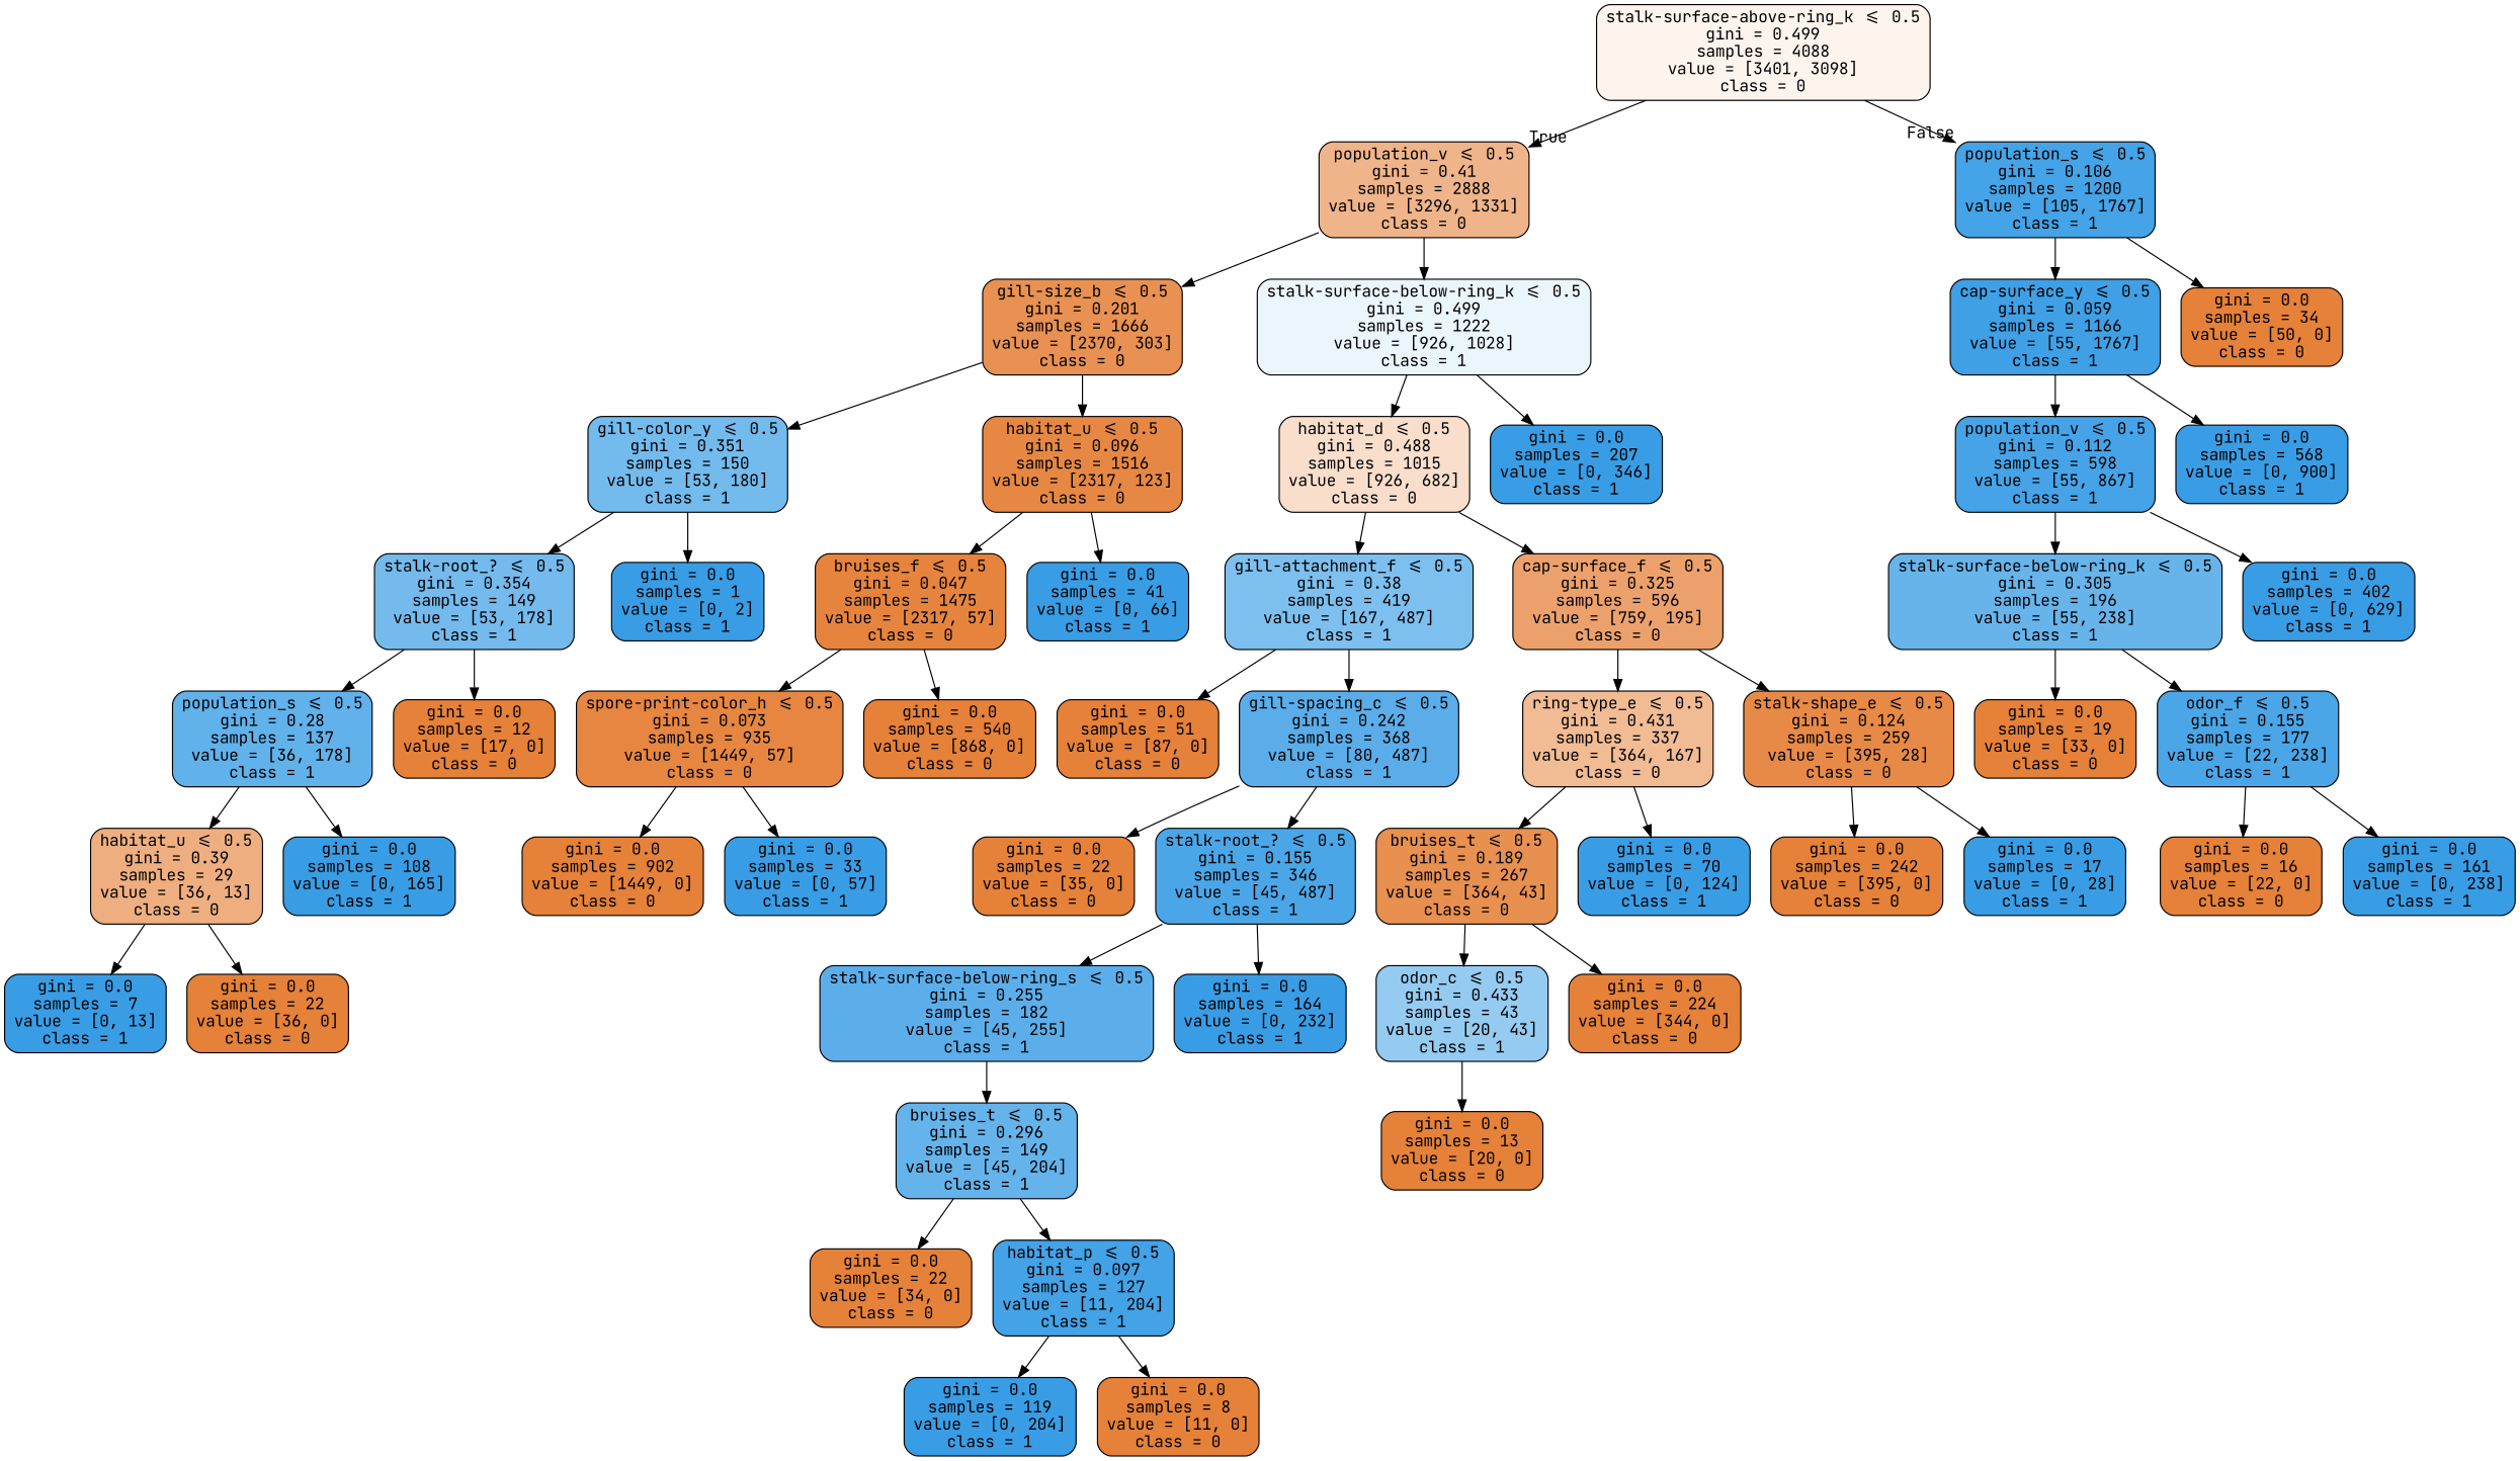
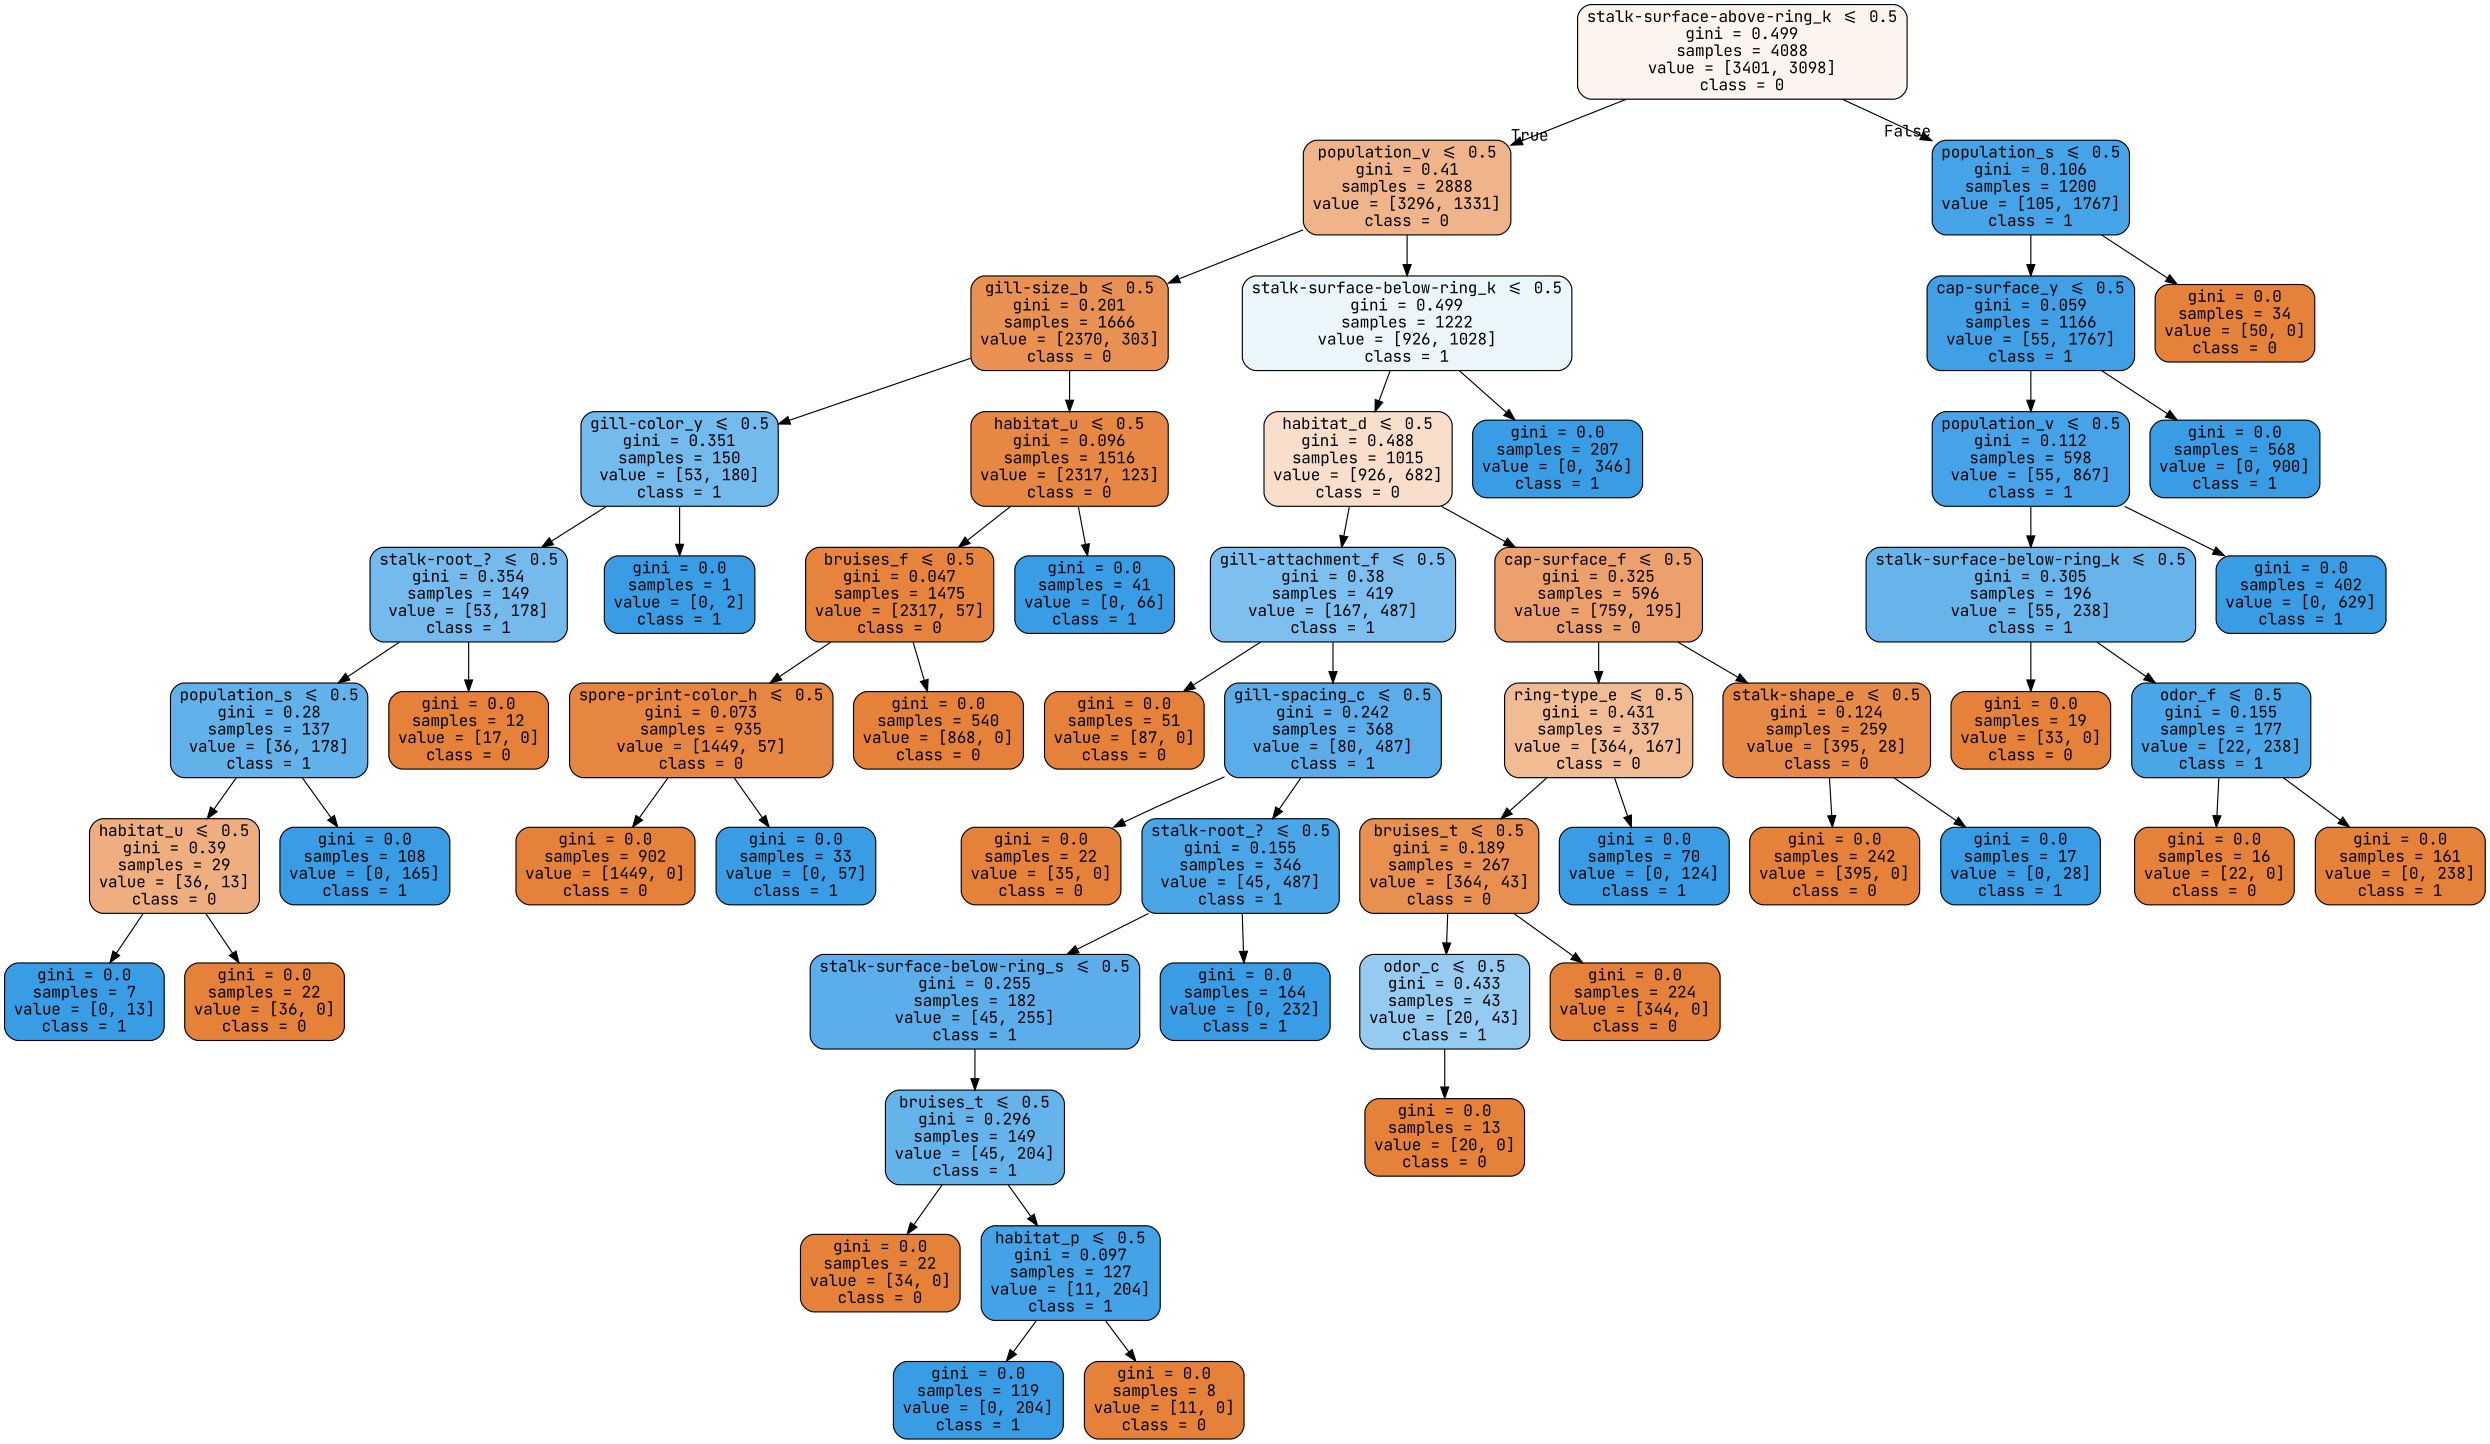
  digraph {
    fontname="JetBrains Mono"
    node [color=black fillcolor="#e58139" fontname="JetBrains Mono" shape=box style="filled, rounded"]
    edge [fontname="JetBrains Mono"]
    n1 [fillcolor="#fdf4ed" label="stalk-surface-above-ring_k <= 0.5\ngini = 0.499\nsamples = 4088\nvalue = [3401, 3098]\nclass = 0"]
    n2 [fillcolor="#efb489" label="population_v <= 0.5\ngini = 0.41\nsamples = 2888\nvalue = [3296, 1331]\nclass = 0"]
    n3 [fillcolor="#45a3e7" label="population_s <= 0.5\ngini = 0.106\nsamples = 1200\nvalue = [105, 1767]\nclass = 1"]
    n4 [fillcolor="#e89152" label="gill-size_b <= 0.5\ngini = 0.201\nsamples = 1666\nvalue = [2370, 303]\nclass = 0"]
    n5 [fillcolor="#ebf5fc" label="stalk-surface-below-ring_k <= 0.5\ngini = 0.499\nsamples = 1222\nvalue = [926, 1028]\nclass = 1"]
    n6 [fillcolor="#3fa0e6" label="cap-surface_y <= 0.5\ngini = 0.059\nsamples = 1166\nvalue = [55, 1767]\nclass = 1"]
    n7 [label="gini = 0.0\nsamples = 34\nvalue = [50, 0]\nclass = 0"]
    n8 [fillcolor="#73baed" label="gill-color_y <= 0.5\ngini = 0.351\nsamples = 150\nvalue = [53, 180]\nclass = 1"]
    n9 [fillcolor="#e68844" label="habitat_u <= 0.5\ngini = 0.096\nsamples = 1516\nvalue = [2317, 123]\nclass = 0"]
    n10 [fillcolor="#f8decb" label="habitat_d <= 0.5\ngini = 0.488\nsamples = 1015\nvalue = [926, 682]\nclass = 0"]
    n11 [fillcolor="#399de5" label="gini = 0.0\nsamples = 207\nvalue = [0, 346]\nclass = 1"]
    n12 [fillcolor="#74baed" label="stalk-root_? <= 0.5\ngini = 0.354\nsamples = 149\nvalue = [53, 178]\nclass = 1"]
    n13 [fillcolor="#399de5" label="gini = 0.0\nsamples = 1\nvalue = [0, 2]\nclass = 1"]
    n14 [fillcolor="#e6843e" label="bruises_f <= 0.5\ngini = 0.047\nsamples = 1475\nvalue = [2317, 57]\nclass = 0"]
    n15 [fillcolor="#399de5" label="gini = 0.0\nsamples = 41\nvalue = [0, 66]\nclass = 1"]
    n16 [fillcolor="#61b1ea" label="population_s <= 0.5\ngini = 0.28\nsamples = 137\nvalue = [36, 178]\nclass = 1"]
    n17 [label="gini = 0.0\nsamples = 12\nvalue = [17, 0]\nclass = 0"]
    n18 [fillcolor="#eeae80" label="habitat_u <= 0.5\ngini = 0.39\nsamples = 29\nvalue = [36, 13]\nclass = 0"]
    n19 [fillcolor="#399de5" label="gini = 0.0\nsamples = 108\nvalue = [0, 165]\nclass = 1"]
    n20 [fillcolor="#399de5" label="gini = 0.0\nsamples = 7\nvalue = [0, 13]\nclass = 1"]
    n21 [label="gini = 0.0\nsamples = 22\nvalue = [36, 0]\nclass = 0"]
    n22 [fillcolor="#e68641" label="spore-print-color_h <= 0.5\ngini = 0.073\nsamples = 935\nvalue = [1449, 57]\nclass = 0"]
    n23 [label="gini = 0.0\nsamples = 540\nvalue = [868, 0]\nclass = 0"]
    n24 [label="gini = 0.0\nsamples = 902\nvalue = [1449, 0]\nclass = 0"]
    n25 [fillcolor="#399de5" label="gini = 0.0\nsamples = 33\nvalue = [0, 57]\nclass = 1"]
    n26 [fillcolor="#7dbfee" label="gill-attachment_f <= 0.5\ngini = 0.38\nsamples = 419\nvalue = [167, 487]\nclass = 1"]
    n27 [fillcolor="#eca16c" label="cap-surface_f <= 0.5\ngini = 0.325\nsamples = 596\nvalue = [759, 195]\nclass = 0"]
    n28 [label="gini = 0.0\nsamples = 51\nvalue = [87, 0]\nclass = 0"]
    n29 [fillcolor="#5aade9" label="gill-spacing_c <= 0.5\ngini = 0.242\nsamples = 368\nvalue = [80, 487]\nclass = 1"]
    n30 [fillcolor="#f1bb94" label="ring-type_e <= 0.5\ngini = 0.431\nsamples = 337\nvalue = [364, 167]\nclass = 0"]
    n31 [fillcolor="#e78a47" label="stalk-shape_e <= 0.5\ngini = 0.124\nsamples = 259\nvalue = [395, 28]\nclass = 0"]
    n32 [label="gini = 0.0\nsamples = 22\nvalue = [35, 0]\nclass = 0"]
    n33 [fillcolor="#4ba6e7" label="stalk-root_? <= 0.5\ngini = 0.155\nsamples = 346\nvalue = [45, 487]\nclass = 1"]
    n34 [fillcolor="#5caeea" label="stalk-surface-below-ring_s <= 0.5\ngini = 0.255\nsamples = 182\nvalue = [45, 255]\nclass = 1"]
    n35 [fillcolor="#399de5" label="gini = 0.0\nsamples = 164\nvalue = [0, 232]\nclass = 1"]
    n36 [fillcolor="#65b3eb" label="bruises_t <= 0.5\ngini = 0.296\nsamples = 149\nvalue = [45, 204]\nclass = 1"]
    n37 [label="gini = 0.0\nsamples = 22\nvalue = [34, 0]\nclass = 0"]
    n38 [fillcolor="#44a2e6" label="habitat_p <= 0.5\ngini = 0.097\nsamples = 127\nvalue = [11, 204]\nclass = 1"]
    n39 [fillcolor="#399de5" label="gini = 0.0\nsamples = 119\nvalue = [0, 204]\nclass = 1"]
    n40 [label="gini = 0.0\nsamples = 8\nvalue = [11, 0]\nclass = 0"]
    n41 [fillcolor="#e89050" label="bruises_t <= 0.5\ngini = 0.189\nsamples = 267\nvalue = [364, 43]\nclass = 0"]
    n42 [fillcolor="#399de5" label="gini = 0.0\nsamples = 70\nvalue = [0, 124]\nclass = 1"]
    n43 [label="gini = 0.0\nsamples = 242\nvalue = [395, 0]\nclass = 0"]
    n44 [fillcolor="#399de5" label="gini = 0.0\nsamples = 17\nvalue = [0, 28]\nclass = 1"]
    n45 [fillcolor="#95cbf1" label="odor_c <= 0.5\ngini = 0.433\nsamples = 43\nvalue = [20, 43]\nclass = 1"]
    n46 [label="gini = 0.0\nsamples = 224\nvalue = [344, 0]\nclass = 0"]
    n47 [label="gini = 0.0\nsamples = 13\nvalue = [20, 0]\nclass = 0"]
    n48 [fillcolor="#46a3e7" label="population_v <= 0.5\ngini = 0.112\nsamples = 598\nvalue = [55, 867]\nclass = 1"]
    n49 [fillcolor="#399de5" label="gini = 0.0\nsamples = 568\nvalue = [0, 900]\nclass = 1"]
    n50 [fillcolor="#67b4eb" label="stalk-surface-below-ring_k <= 0.5\ngini = 0.305\nsamples = 196\nvalue = [55, 238]\nclass = 1"]
    n51 [fillcolor="#399de5" label="gini = 0.0\nsamples = 402\nvalue = [0, 629]\nclass = 1"]
    n52 [label="gini = 0.0\nsamples = 19\nvalue = [33, 0]\nclass = 0"]
    n53 [fillcolor="#4ba6e7" label="odor_f <= 0.5\ngini = 0.155\nsamples = 177\nvalue = [22, 238]\nclass = 1"]
    n54 [label="gini = 0.0\nsamples = 16\nvalue = [22, 0]\nclass = 0"]
-   n55 [fillcolor="#399de5" label="gini = 0.0\nsamples = 161\nvalue = [0, 238]\nclass = 1"]
+   n55 [label="gini = 0.0\nsamples = 161\nvalue = [0, 238]\nclass = 1"]
    n1 -> n2 [headlabel=True labelangle=45 labeldistance=2.5]
    n1 -> n3 [headlabel=False labelangle=-45 labeldistance=2.5]
    n2 -> n4
    n2 -> n5
    n3 -> n6
    n3 -> n7
    n4 -> n8
    n4 -> n9
    n5 -> n10
    n5 -> n11
    n6 -> n48
    n6 -> n49
    n8 -> n12
    n8 -> n13
    n9 -> n14
    n9 -> n15
    n10 -> n26
    n10 -> n27
    n12 -> n16
    n12 -> n17
    n14 -> n22
    n14 -> n23
    n16 -> n18
    n16 -> n19
    n18 -> n20
    n18 -> n21
    n22 -> n24
    n22 -> n25
    n26 -> n28
    n26 -> n29
    n27 -> n30
    n27 -> n31
    n29 -> n32
    n29 -> n33
    n30 -> n41
    n30 -> n42
    n31 -> n43
    n31 -> n44
    n33 -> n34
    n33 -> n35
    n34 -> n36
    n36 -> n37
    n36 -> n38
    n38 -> n39
    n38 -> n40
    n41 -> n45
    n41 -> n46
    n45 -> n47
    n48 -> n50
    n48 -> n51
    n50 -> n52
    n50 -> n53
    n53 -> n54
    n53 -> n55
  }
